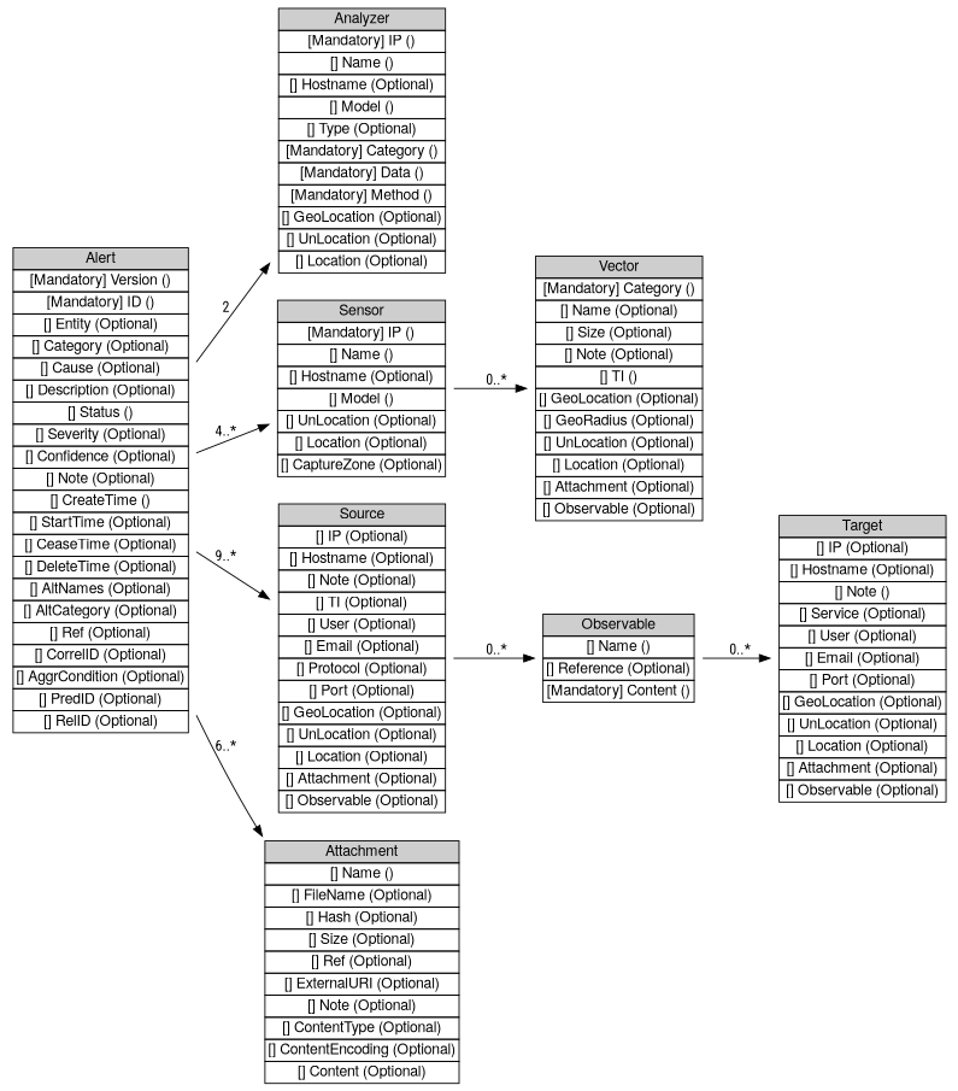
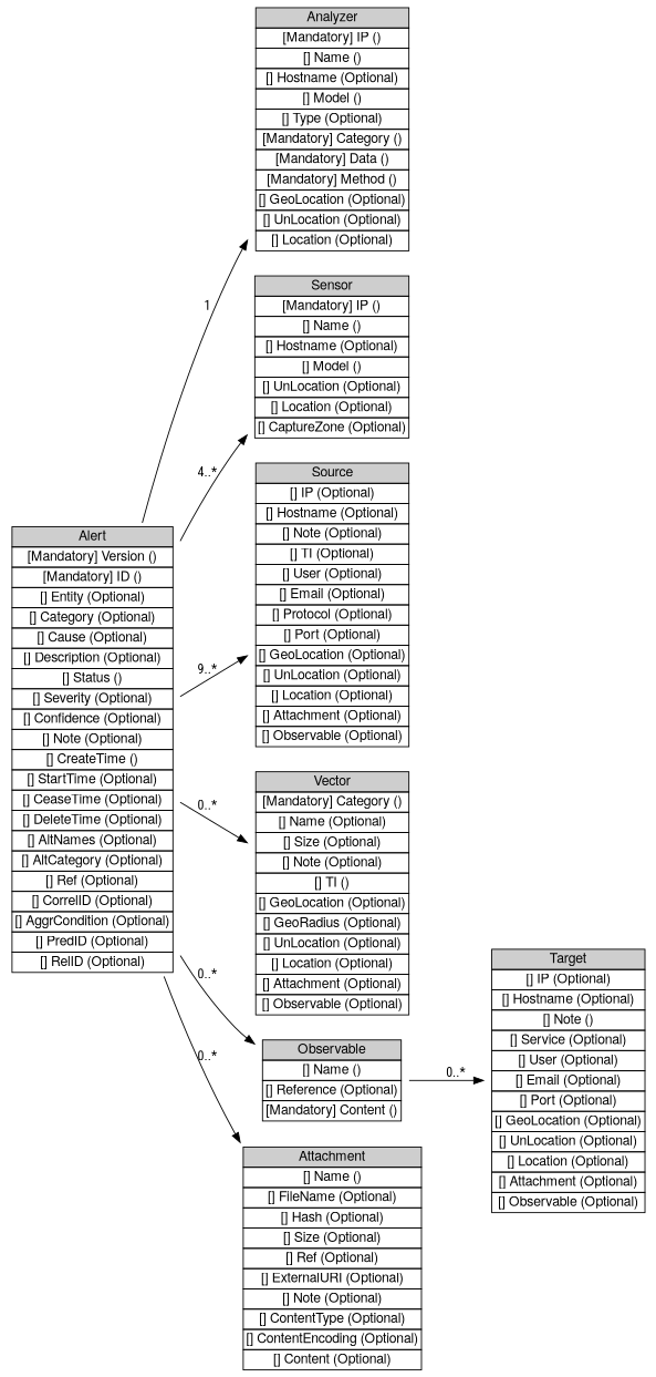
  digraph {
    fontname="Roboto Condensed"
    rankdir=LR
    node [fontname="Roboto Condensed" shape=plaintext]
    edge [fontname="Roboto Condensed"]
    n1 [height=6.5278 label=<<table BORDER="0" CELLBORDER="1" CELLSPACING="0"> <tr> <td BGCOLOR="#CECECE" HREF="../IDMEFv2/Alert.html" TITLE="The Alert class contains high level information about the event that triggered the alert. "><FONT FACE="Nimbus Sans L">Alert</FONT></td> </tr>" %<tr><td  HREF="../IDMEFv2/Alert.html" TITLE="The version of the IDMEF format in use by this alert."><FONT FACE="Nimbus Sans L">[Mandatory] Version ()</FONT></td></tr>%<tr><td  HREF="../IDMEFv2/Alert.html" TITLE="Unique identifier for the alert."><FONT FACE="Nimbus Sans L">[Mandatory] ID ()</FONT></td></tr>%<tr><td  HREF="../IDMEFv2/Alert.html" TITLE="Tenant ID to support multi-tenancy (e.g. decentralized infrastructure, local agency, subsidiary company, etc.)."><FONT FACE="Nimbus Sans L">[] Entity (Optional)</FONT></td></tr>%<tr><td  HREF="../IDMEFv2/Alert.html" TITLE="The incident&#39;s category &amp; subcategory as listed in [ENISA-RIST] using the format &quot;category.subcategory&quot; (e.g. &quot;Attempt.Exploit&quot;)."><FONT FACE="Nimbus Sans L">[] Category (Optional)</FONT></td></tr>%<tr><td  HREF="../IDMEFv2/Alert.html" TITLE="Alert cause, if known at the time of detection."><FONT FACE="Nimbus Sans L">[] Cause (Optional)</FONT></td></tr>%<tr><td  HREF="../IDMEFv2/Alert.html" TITLE="Short free text human-readable description."><FONT FACE="Nimbus Sans L">[] Description (Optional)</FONT></td></tr>%<tr><td  HREF="../IDMEFv2/Alert.html" TITLE="Expires 18 April 2023                [Page 28]"><FONT FACE="Nimbus Sans L">[] Status ()</FONT></td></tr>%<tr><td  HREF="../IDMEFv2/Alert.html" TITLE="Severity of the alert."><FONT FACE="Nimbus Sans L">[] Severity (Optional)</FONT></td></tr>%<tr><td  HREF="../IDMEFv2/Alert.html" TITLE="A floating-point value between 0 and 1 indicating the analyzer&#39;s confidence in its own reliability of this particular detection, where 0 means that the detection is surely incorrect while 1 means there is no doubt about the detection made."><FONT FACE="Nimbus Sans L">[] Confidence (Optional)</FONT></td></tr>%<tr><td  HREF="../IDMEFv2/Alert.html" TITLE="Free text human-readable additional note, possibly a longer description of the incident if is not already obvious."><FONT FACE="Nimbus Sans L">[] Note (Optional)</FONT></td></tr>%<tr><td  HREF="../IDMEFv2/Alert.html" TITLE="events."><FONT FACE="Nimbus Sans L">[] CreateTime ()</FONT></td></tr>%<tr><td  HREF="../IDMEFv2/Alert.html" TITLE="Timestamp indicating the deduced start of the event."><FONT FACE="Nimbus Sans L">[] StartTime (Optional)</FONT></td></tr>%<tr><td  HREF="../IDMEFv2/Alert.html" TITLE="Timestamp indicating the deduced end of the event."><FONT FACE="Nimbus Sans L">[] CeaseTime (Optional)</FONT></td></tr>%<tr><td  HREF="../IDMEFv2/Alert.html" TITLE="Timestamp indicating when the message must be deleted."><FONT FACE="Nimbus Sans L">[] DeleteTime (Optional)</FONT></td></tr>%<tr><td  HREF="../IDMEFv2/Alert.html" TITLE="Alternative identifiers; strings which help pair the event to internal systems&#39; information (for example ticket IDs inside a request tracking systems)."><FONT FACE="Nimbus Sans L">[] AltNames (Optional)</FONT></td></tr>%<tr><td  HREF="../IDMEFv2/Alert.html" TITLE="Alternate categories from a reference other than [ENISA-RIST] (e.g.  MISP, MITRE ATT@CK or another proprietary/ internal reference)."><FONT FACE="Nimbus Sans L">[] AltCategory (Optional)</FONT></td></tr>%<tr><td  HREF="../IDMEFv2/Alert.html" TITLE="References to sources of information related to the alert and/or vulnerability, and specific to this alert."><FONT FACE="Nimbus Sans L">[] Ref (Optional)</FONT></td></tr>%<tr><td  HREF="../IDMEFv2/Alert.html" TITLE="Identifiers for the messages which were used as information sources to create this message, in case the message has been created based on correlation/analysis/deduction from other messages."><FONT FACE="Nimbus Sans L">[] CorrelID (Optional)</FONT></td></tr>%<tr><td  HREF="../IDMEFv2/Alert.html" TITLE="A list of IDMEF fields used to aggregate events.  The values for these fields will be the same in all aggregated events."><FONT FACE="Nimbus Sans L">[] AggrCondition (Optional)</FONT></td></tr>%<tr><td  HREF="../IDMEFv2/Alert.html" TITLE="A list containing the identifiers of previous messages which are obsoleted by this message."><FONT FACE="Nimbus Sans L">[] PredID (Optional)</FONT></td></tr>%<tr><td  HREF="../IDMEFv2/Alert.html" TITLE="A list containing the identifiers of other messages related to this message."><FONT FACE="Nimbus Sans L">[] RelID (Optional)</FONT></td></tr>%</table>> width=2.5278]
    n2 [height=3.6111 label=<<table BORDER="0" CELLBORDER="1" CELLSPACING="0"> <tr> <td BGCOLOR="#CECECE" HREF="../IDMEFv2/Analyzer.html" TITLE="The Analyzer class describes the module that has analyzed the data captured by the sensors, identified an event of interest and decided to create an alert. "><FONT FACE="Nimbus Sans L">Analyzer</FONT></td> </tr>" %<tr><td  HREF="../IDMEFv2/Analyzer.html" TITLE="Analyzer IP address."><FONT FACE="Nimbus Sans L">[Mandatory] IP ()</FONT></td></tr>%<tr><td  HREF="../IDMEFv2/Analyzer.html" TITLE="however still bear some meaningful sense."><FONT FACE="Nimbus Sans L">[] Name ()</FONT></td></tr>%<tr><td  HREF="../IDMEFv2/Analyzer.html" TITLE="Hostname of this analyzer."><FONT FACE="Nimbus Sans L">[] Hostname (Optional)</FONT></td></tr>%<tr><td  HREF="../IDMEFv2/Analyzer.html" TITLE="brand and version)."><FONT FACE="Nimbus Sans L">[] Model ()</FONT></td></tr>%<tr><td  HREF="../IDMEFv2/Analyzer.html" TITLE="Analyzer type."><FONT FACE="Nimbus Sans L">[] Type (Optional)</FONT></td></tr>%<tr><td  HREF="../IDMEFv2/Analyzer.html" TITLE="Analyzer categories."><FONT FACE="Nimbus Sans L">[Mandatory] Category ()</FONT></td></tr>%<tr><td  HREF="../IDMEFv2/Analyzer.html" TITLE="Type of data analyzed during the detection."><FONT FACE="Nimbus Sans L">[Mandatory] Data ()</FONT></td></tr>%<tr><td  HREF="../IDMEFv2/Analyzer.html" TITLE="Detection method."><FONT FACE="Nimbus Sans L">[Mandatory] Method ()</FONT></td></tr>%<tr><td  HREF="../IDMEFv2/Analyzer.html" TITLE="GPS coordinates for the analyzer."><FONT FACE="Nimbus Sans L">[] GeoLocation (Optional)</FONT></td></tr>%<tr><td  HREF="../IDMEFv2/Analyzer.html" TITLE="Standard UN/Locode for the analyzer."><FONT FACE="Nimbus Sans L">[] UnLocation (Optional)</FONT></td></tr>%<tr><td  HREF="../IDMEFv2/Analyzer.html" TITLE="Internal name for the location of the analyzer."><FONT FACE="Nimbus Sans L">[] Location (Optional)</FONT></td></tr>%</table>> width=2.4306]
    n3 [height=2.4444 label=<<table BORDER="0" CELLBORDER="1" CELLSPACING="0"> <tr> <td BGCOLOR="#CECECE" HREF="../IDMEFv2/Sensor.html" TITLE="The Sensor class describes the module that captured the data before sending it to an analyzer. The Sensor may be a subpart of the Analyzer. "><FONT FACE="Nimbus Sans L">Sensor</FONT></td> </tr>" %<tr><td  HREF="../IDMEFv2/Sensor.html" TITLE="The sensor&#39;s IP address."><FONT FACE="Nimbus Sans L">[Mandatory] IP ()</FONT></td></tr>%<tr><td  HREF="../IDMEFv2/Sensor.html" TITLE="however still bear some meaningful sense."><FONT FACE="Nimbus Sans L">[] Name ()</FONT></td></tr>%<tr><td  HREF="../IDMEFv2/Sensor.html" TITLE="The sensor&#39;s hostname."><FONT FACE="Nimbus Sans L">[] Hostname (Optional)</FONT></td></tr>%<tr><td  HREF="../IDMEFv2/Sensor.html" TITLE="Expires 18 April 2023                [Page 37]"><FONT FACE="Nimbus Sans L">[] Model ()</FONT></td></tr>%<tr><td  HREF="../IDMEFv2/Sensor.html" TITLE="Standard UN/Locode for the sensor."><FONT FACE="Nimbus Sans L">[] UnLocation (Optional)</FONT></td></tr>%<tr><td  HREF="../IDMEFv2/Sensor.html" TITLE="Internal name for the location of the sensor."><FONT FACE="Nimbus Sans L">[] Location (Optional)</FONT></td></tr>%<tr><td  HREF="../IDMEFv2/Sensor.html" TITLE="A string that describes the &quot;capture zone&quot; of the sensor, as a JSON-serialized string."><FONT FACE="Nimbus Sans L">[] CaptureZone (Optional)</FONT></td></tr>%</table>> width=2.4444]
    n4 [height=4.1944 label=<<table BORDER="0" CELLBORDER="1" CELLSPACING="0"> <tr> <td BGCOLOR="#CECECE" HREF="../IDMEFv2/Source.html" TITLE="The Source class describes the source(s) of the event(s) leading up to the alert. "><FONT FACE="Nimbus Sans L">Source</FONT></td> </tr>" %<tr><td  HREF="../IDMEFv2/Source.html" TITLE="Source IP address."><FONT FACE="Nimbus Sans L">[] IP (Optional)</FONT></td></tr>%<tr><td  HREF="../IDMEFv2/Source.html" TITLE="Hostname of this source."><FONT FACE="Nimbus Sans L">[] Hostname (Optional)</FONT></td></tr>%<tr><td  HREF="../IDMEFv2/Source.html" TITLE="Free text human-readable additional note for this source."><FONT FACE="Nimbus Sans L">[] Note (Optional)</FONT></td></tr>%<tr><td  HREF="../IDMEFv2/Source.html" TITLE="Threat Intelligence data about the source."><FONT FACE="Nimbus Sans L">[] TI (Optional)</FONT></td></tr>%<tr><td  HREF="../IDMEFv2/Source.html" TITLE="User ID or login responsible for the alert."><FONT FACE="Nimbus Sans L">[] User (Optional)</FONT></td></tr>%<tr><td  HREF="../IDMEFv2/Source.html" TITLE="Email address responsible for the alert."><FONT FACE="Nimbus Sans L">[] Email (Optional)</FONT></td></tr>%<tr><td  HREF="../IDMEFv2/Source.html" TITLE="Protocols related to connections from/to this source."><FONT FACE="Nimbus Sans L">[] Protocol (Optional)</FONT></td></tr>%<tr><td  HREF="../IDMEFv2/Source.html" TITLE="Source ports involved in the alert."><FONT FACE="Nimbus Sans L">[] Port (Optional)</FONT></td></tr>%<tr><td  HREF="../IDMEFv2/Source.html" TITLE="GPS coordinates for the source."><FONT FACE="Nimbus Sans L">[] GeoLocation (Optional)</FONT></td></tr>%<tr><td  HREF="../IDMEFv2/Source.html" TITLE="Standard UN/Locode for the source."><FONT FACE="Nimbus Sans L">[] UnLocation (Optional)</FONT></td></tr>%<tr><td  HREF="../IDMEFv2/Source.html" TITLE="Internal name for the location of the source."><FONT FACE="Nimbus Sans L">[] Location (Optional)</FONT></td></tr>%<tr><td  HREF="../IDMEFv2/Source.html" TITLE="Identifiers for attachments related to this source."><FONT FACE="Nimbus Sans L">[] Attachment (Optional)</FONT></td></tr>%<tr><td  HREF="../IDMEFv2/Source.html" TITLE="Identifiers for observables related to this source."><FONT FACE="Nimbus Sans L">[] Observable (Optional)</FONT></td></tr>%</table>> width=2.4306]
    n5 [height=3.6111 label=<<table BORDER="0" CELLBORDER="1" CELLSPACING="0"> <tr> <td BGCOLOR="#CECECE" HREF="../IDMEFv2/Vector.html" TITLE="The Vector class describes the vector(s) of the event(s) leading up to the alert. o Name, location, description, ... "><FONT FACE="Nimbus Sans L">Vector</FONT></td> </tr>" %<tr><td  HREF="../IDMEFv2/Vector.html" TITLE="Category for the detected &quot;vector&quot;."><FONT FACE="Nimbus Sans L">[Mandatory] Category ()</FONT></td></tr>%<tr><td  HREF="../IDMEFv2/Vector.html" TITLE="Name of the detected vector or &quot;Unknown&quot;."><FONT FACE="Nimbus Sans L">[] Name (Optional)</FONT></td></tr>%<tr><td  HREF="../IDMEFv2/Vector.html" TITLE="Rough estimate of the detected vector&#39;s size."><FONT FACE="Nimbus Sans L">[] Size (Optional)</FONT></td></tr>%<tr><td  HREF="../IDMEFv2/Vector.html" TITLE="Free text human-readable additional note for this vector."><FONT FACE="Nimbus Sans L">[] Note (Optional)</FONT></td></tr>%<tr><td  HREF="../IDMEFv2/Vector.html" TITLE="Expires 18 April 2023                [Page 45]"><FONT FACE="Nimbus Sans L">[] TI ()</FONT></td></tr>%<tr><td  HREF="../IDMEFv2/Vector.html" TITLE="GPS coordinates for the vector."><FONT FACE="Nimbus Sans L">[] GeoLocation (Optional)</FONT></td></tr>%<tr><td  HREF="../IDMEFv2/Vector.html" TITLE="Estimated radius around the provided geolocation in meters."><FONT FACE="Nimbus Sans L">[] GeoRadius (Optional)</FONT></td></tr>%<tr><td  HREF="../IDMEFv2/Vector.html" TITLE="Standard UN/Locode for the vector."><FONT FACE="Nimbus Sans L">[] UnLocation (Optional)</FONT></td></tr>%<tr><td  HREF="../IDMEFv2/Vector.html" TITLE="Internal name for the location of the vector."><FONT FACE="Nimbus Sans L">[] Location (Optional)</FONT></td></tr>%<tr><td  HREF="../IDMEFv2/Vector.html" TITLE="Identifiers for attachments related to this vector."><FONT FACE="Nimbus Sans L">[] Attachment (Optional)</FONT></td></tr>%<tr><td  HREF="../IDMEFv2/Vector.html" TITLE="Identifiers for observables related to this vector."><FONT FACE="Nimbus Sans L">[] Observable (Optional)</FONT></td></tr>%</table>> width=2.4306]
    n6 [height=1.2778 label=<<table BORDER="0" CELLBORDER="1" CELLSPACING="0"> <tr> <td BGCOLOR="#CECECE" HREF="../IDMEFv2/Observable.html" TITLE="The Observable class describes a feature or phenomenon that can be observed or measured for the purposes of detecting malicious behavior. "><FONT FACE="Nimbus Sans L">Observable</FONT></td> </tr>" %<tr><td  HREF="../IDMEFv2/Observable.html" TITLE="&quot;Observable&quot; attribute."><FONT FACE="Nimbus Sans L">[] Name ()</FONT></td></tr>%<tr><td  HREF="../IDMEFv2/Observable.html" TITLE="Name of the reference where the observable is specified."><FONT FACE="Nimbus Sans L">[] Reference (Optional)</FONT></td></tr>%<tr><td  HREF="../IDMEFv2/Observable.html" TITLE="Observable content."><FONT FACE="Nimbus Sans L">[Mandatory] Content ()</FONT></td></tr>%</table>> width=2.2222]
    n7 [height=3.3194 label=<<table BORDER="0" CELLBORDER="1" CELLSPACING="0"> <tr> <td BGCOLOR="#CECECE" HREF="../IDMEFv2/Attachment.html" TITLE="The Attachment class contains additional data which was captured in relation with the event. "><FONT FACE="Nimbus Sans L">Attachment</FONT></td> </tr>" %<tr><td  HREF="../IDMEFv2/Attachment.html" TITLE="&quot;Attachment&quot; attribute."><FONT FACE="Nimbus Sans L">[] Name ()</FONT></td></tr>%<tr><td  HREF="../IDMEFv2/Attachment.html" TITLE="Attachment filename."><FONT FACE="Nimbus Sans L">[] FileName (Optional)</FONT></td></tr>%<tr><td  HREF="../IDMEFv2/Attachment.html" TITLE="A list of hash results for the attachment&#39;s Content."><FONT FACE="Nimbus Sans L">[] Hash (Optional)</FONT></td></tr>%<tr><td  HREF="../IDMEFv2/Attachment.html" TITLE="Length of the content (in bytes)."><FONT FACE="Nimbus Sans L">[] Size (Optional)</FONT></td></tr>%<tr><td  HREF="../IDMEFv2/Attachment.html" TITLE="References to sources of information related to the alert and/or vulnerability, and specific to this attachment."><FONT FACE="Nimbus Sans L">[] Ref (Optional)</FONT></td></tr>%<tr><td  HREF="../IDMEFv2/Attachment.html" TITLE="If the attachment&#39;s content is available and/or recognizable from an external resource, this is the URI (usually a URL) to that resource."><FONT FACE="Nimbus Sans L">[] ExternalURI (Optional)</FONT></td></tr>%<tr><td  HREF="../IDMEFv2/Attachment.html" TITLE="Free text human-readable additional note for this attachment."><FONT FACE="Nimbus Sans L">[] Note (Optional)</FONT></td></tr>%<tr><td  HREF="../IDMEFv2/Attachment.html" TITLE="Internet Media Type of the attachment."><FONT FACE="Nimbus Sans L">[] ContentType (Optional)</FONT></td></tr>%<tr><td  HREF="../IDMEFv2/Attachment.html" TITLE="Content encoding."><FONT FACE="Nimbus Sans L">[] ContentEncoding (Optional)</FONT></td></tr>%<tr><td  HREF="../IDMEFv2/Attachment.html" TITLE="The attachment&#39;s content, in case it is directly embedded inside the message."><FONT FACE="Nimbus Sans L">[] Content (Optional)</FONT></td></tr>%</table>> width=2.7917]
    n8 [height=3.9028 label=<<table BORDER="0" CELLBORDER="1" CELLSPACING="0"> <tr> <td BGCOLOR="#CECECE" HREF="../IDMEFv2/Target.html" TITLE="The Target class describes the target(s) of the event(s) leading up to the alert. "><FONT FACE="Nimbus Sans L">Target</FONT></td> </tr>" %<tr><td  HREF="../IDMEFv2/Target.html" TITLE="Target IP address."><FONT FACE="Nimbus Sans L">[] IP (Optional)</FONT></td></tr>%<tr><td  HREF="../IDMEFv2/Target.html" TITLE="Hostname of this target."><FONT FACE="Nimbus Sans L">[] Hostname (Optional)</FONT></td></tr>%<tr><td  HREF="../IDMEFv2/Target.html" TITLE="Expires 18 April 2023                [Page 41]"><FONT FACE="Nimbus Sans L">[] Note ()</FONT></td></tr>%<tr><td  HREF="../IDMEFv2/Target.html" TITLE="Service or process impacted by the alert."><FONT FACE="Nimbus Sans L">[] Service (Optional)</FONT></td></tr>%<tr><td  HREF="../IDMEFv2/Target.html" TITLE="User ID or login targeted by the alert."><FONT FACE="Nimbus Sans L">[] User (Optional)</FONT></td></tr>%<tr><td  HREF="../IDMEFv2/Target.html" TITLE="Email address targeted by the alert."><FONT FACE="Nimbus Sans L">[] Email (Optional)</FONT></td></tr>%<tr><td  HREF="../IDMEFv2/Target.html" TITLE="Target ports involved in the alert."><FONT FACE="Nimbus Sans L">[] Port (Optional)</FONT></td></tr>%<tr><td  HREF="../IDMEFv2/Target.html" TITLE="GPS coordinates for the target."><FONT FACE="Nimbus Sans L">[] GeoLocation (Optional)</FONT></td></tr>%<tr><td  HREF="../IDMEFv2/Target.html" TITLE="Standard UN/Locode for the target."><FONT FACE="Nimbus Sans L">[] UnLocation (Optional)</FONT></td></tr>%<tr><td  HREF="../IDMEFv2/Target.html" TITLE="Internal name for the location of the target."><FONT FACE="Nimbus Sans L">[] Location (Optional)</FONT></td></tr>%<tr><td  HREF="../IDMEFv2/Target.html" TITLE="Identifiers for attachments related to this target."><FONT FACE="Nimbus Sans L">[] Attachment (Optional)</FONT></td></tr>%<tr><td  HREF="../IDMEFv2/Target.html" TITLE="Identifiers for observables related to this target."><FONT FACE="Nimbus Sans L">[] Observable (Optional)</FONT></td></tr>%</table>> width=2.4306]
-   n1 -> n2 [label=2]
+   n1 -> n2 [label=1]
    n1 -> n3 [label="4..*"]
    n1 -> n4 [label="9..*"]
-   n3 -> n5 [label="0..*"]
-   n4 -> n6 [label="0..*"]
-   n1 -> n7 [label="6..*"]
+   n1 -> n5 [label="0..*"]
+   n1 -> n6 [label="0..*"]
+   n1 -> n7 [label="0..*"]
    n6 -> n8 [label="0..*"]
  }
